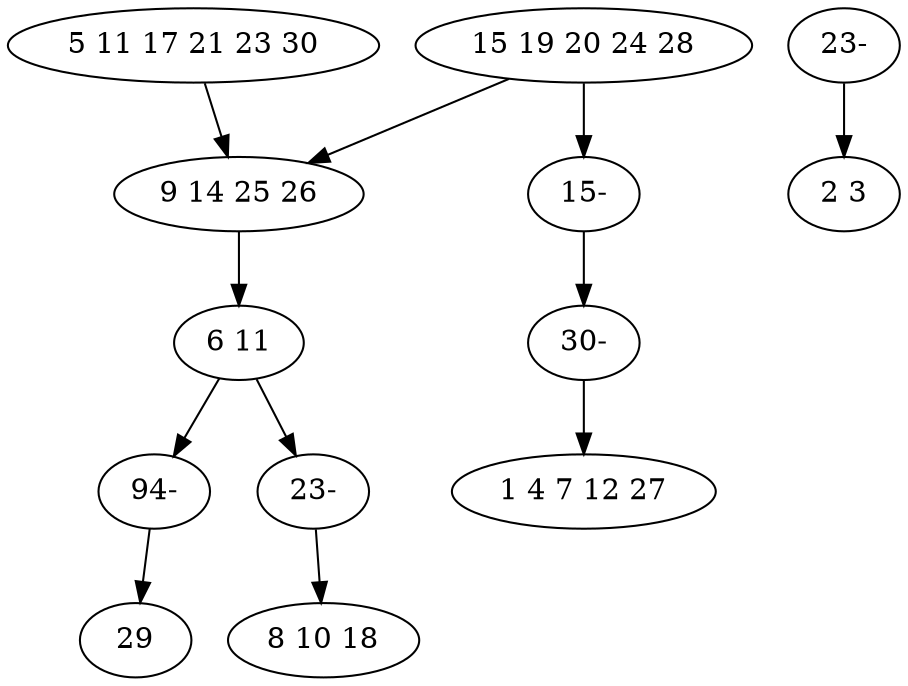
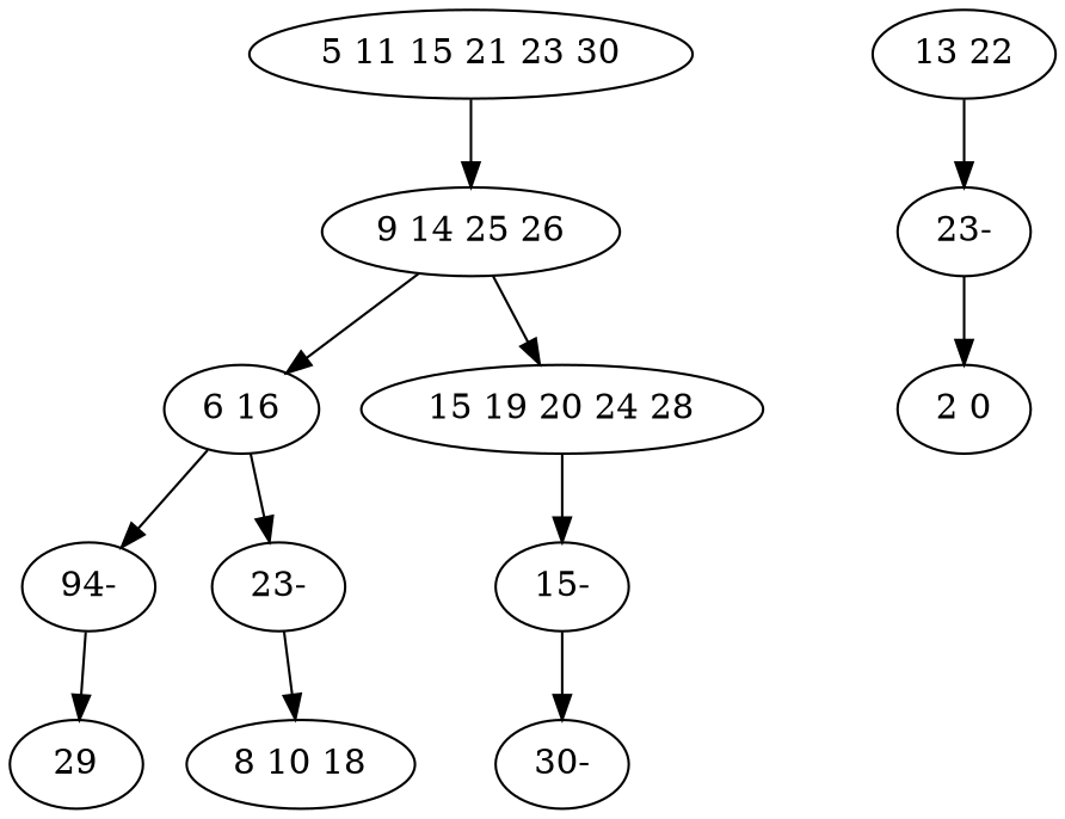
  digraph {
-   n1 [label="5 11 17 21 23 30"]
+   n1 [label="5 11 15 21 23 30"]
    n2 [label="9 14 25 26"]
-   n3 [label="6 11"]
+   n3 [label="6 16"]
    n4 [label="15 19 20 24 28"]
    n5 [label="94-"]
    n6 [label="23-"]
    n7 [label="15-"]
    n8 [label=29]
    n9 [label="8 10 18"]
    n10 [label="30-"]
-   n11 [label="1 4 7 12 27"]
+   n12 [label="13 22"]
    n13 [label="23-"]
-   n14 [label="2 3"]
+   n14 [label="2 0"]
    n1 -> n2
    n2 -> n3
-   n4 -> n2
+   n2 -> n4
    n3 -> n5
    n3 -> n6
    n4 -> n7
    n5 -> n8
    n6 -> n9
    n7 -> n10
-   n10 -> n11
+   n12 -> n13
    n13 -> n14
  }
